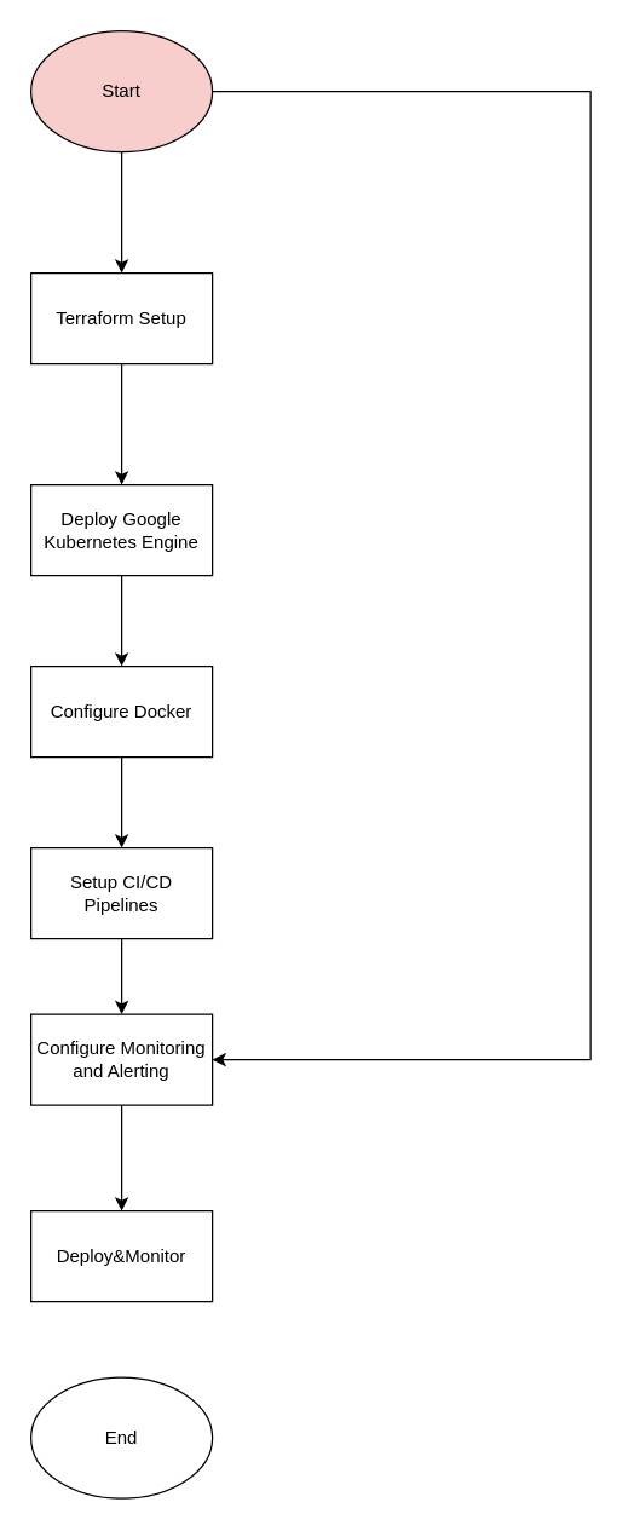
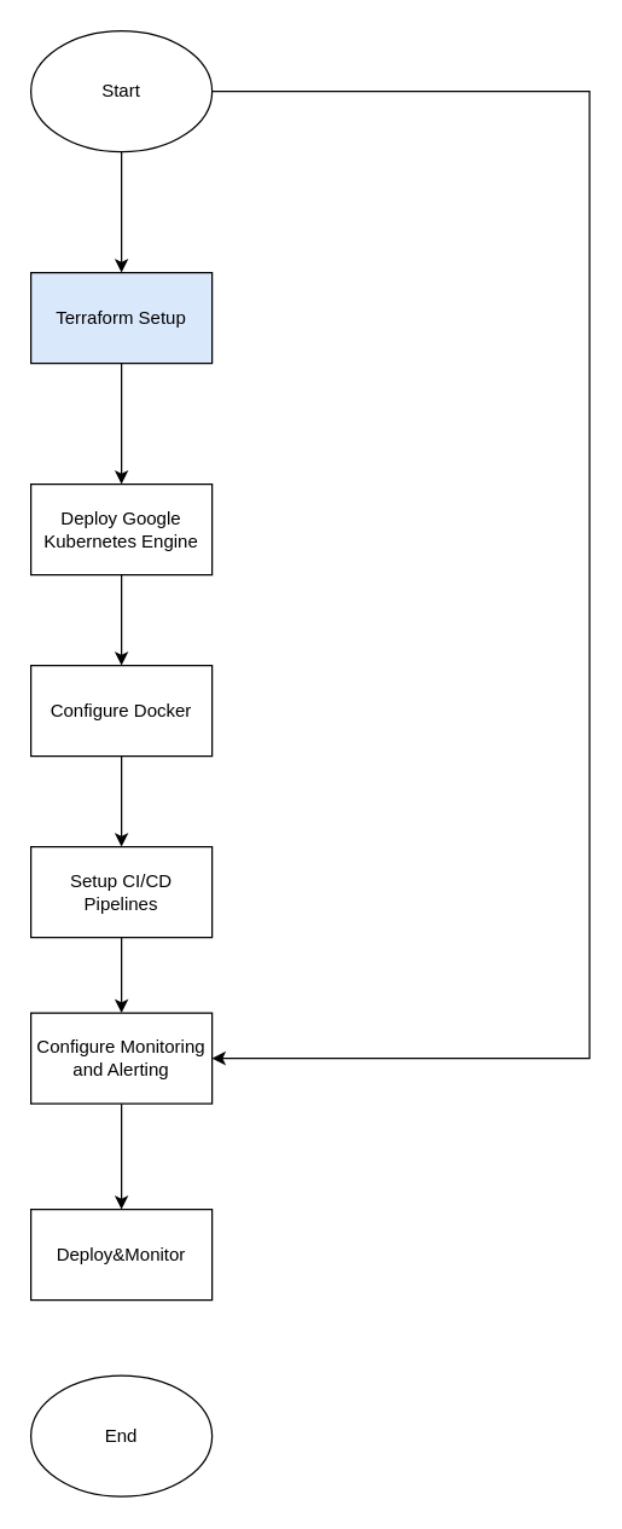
  <mxCell id="0" />
  <mxCell id="1" parent="0" />
  <mxCell id="2" style="edgeStyle=orthogonalEdgeStyle;rounded=0;orthogonalLoop=1;jettySize=auto;html=1;" edge="1" parent="1" source="4" target="6"><mxGeometry relative="1" as="geometry" /></mxCell>
  <mxCell id="3" style="edgeStyle=orthogonalEdgeStyle;rounded=0;orthogonalLoop=1;jettySize=auto;html=1;" edge="1" parent="1" source="4" target="14"><mxGeometry relative="1" as="geometry"><Array as="points"><mxPoint x="390" y="60" /><mxPoint x="390" y="700" /></Array></mxGeometry></mxCell>
- <mxCell id="4" value="Start" style="ellipse;whiteSpace=wrap;html=1;fillColor=#f8cecc;" vertex="1" parent="1"><mxGeometry x="20" y="20" width="120" height="80" as="geometry" /></mxCell>
+ <mxCell id="4" value="Start" style="ellipse;whiteSpace=wrap;html=1;" vertex="1" parent="1"><mxGeometry x="20" y="20" width="120" height="80" as="geometry" /></mxCell>
  <mxCell id="5" style="edgeStyle=orthogonalEdgeStyle;rounded=0;orthogonalLoop=1;jettySize=auto;html=1;" edge="1" parent="1" source="6" target="8"><mxGeometry relative="1" as="geometry" /></mxCell>
- <mxCell id="6" value="Terraform Setup" style="rounded=0;whiteSpace=wrap;html=1;" vertex="1" parent="1"><mxGeometry x="20" y="180" width="120" height="60" as="geometry" /></mxCell>
+ <mxCell id="6" value="Terraform Setup" style="rounded=0;whiteSpace=wrap;html=1;fillColor=#dae8fc;" vertex="1" parent="1"><mxGeometry x="20" y="180" width="120" height="60" as="geometry" /></mxCell>
  <mxCell id="7" style="edgeStyle=orthogonalEdgeStyle;rounded=0;orthogonalLoop=1;jettySize=auto;html=1;" edge="1" parent="1" source="8" target="10"><mxGeometry relative="1" as="geometry" /></mxCell>
  <mxCell id="8" value="Deploy Google Kubernetes Engine" style="rounded=0;whiteSpace=wrap;html=1;" vertex="1" parent="1"><mxGeometry x="20" y="320" width="120" height="60" as="geometry" /></mxCell>
  <mxCell id="9" style="edgeStyle=orthogonalEdgeStyle;rounded=0;orthogonalLoop=1;jettySize=auto;html=1;" edge="1" parent="1" source="10" target="12"><mxGeometry relative="1" as="geometry" /></mxCell>
  <mxCell id="10" value="Configure Docker" style="rounded=0;whiteSpace=wrap;html=1;" vertex="1" parent="1"><mxGeometry x="20" y="440" width="120" height="60" as="geometry" /></mxCell>
  <mxCell id="11" style="edgeStyle=orthogonalEdgeStyle;rounded=0;orthogonalLoop=1;jettySize=auto;html=1;" edge="1" parent="1" source="12" target="14"><mxGeometry relative="1" as="geometry" /></mxCell>
  <mxCell id="12" value="Setup CI/CD Pipelines" style="rounded=0;whiteSpace=wrap;html=1;" vertex="1" parent="1"><mxGeometry x="20" y="560" width="120" height="60" as="geometry" /></mxCell>
  <mxCell id="13" style="edgeStyle=orthogonalEdgeStyle;rounded=0;orthogonalLoop=1;jettySize=auto;html=1;" edge="1" parent="1" source="14" target="15"><mxGeometry relative="1" as="geometry" /></mxCell>
  <mxCell id="14" value="Configure Monitoring and Alerting" style="rounded=0;whiteSpace=wrap;html=1;" vertex="1" parent="1"><mxGeometry x="20" y="670" width="120" height="60" as="geometry" /></mxCell>
  <mxCell id="15" value="Deploy&amp;amp;Monitor" style="rounded=0;whiteSpace=wrap;html=1;" vertex="1" parent="1"><mxGeometry x="20" y="800" width="120" height="60" as="geometry" /></mxCell>
  <mxCell id="16" value="End" style="ellipse;whiteSpace=wrap;html=1;" vertex="1" parent="1"><mxGeometry x="20" y="910" width="120" height="80" as="geometry" /></mxCell>
